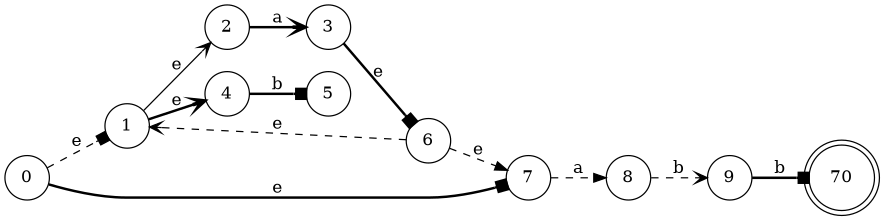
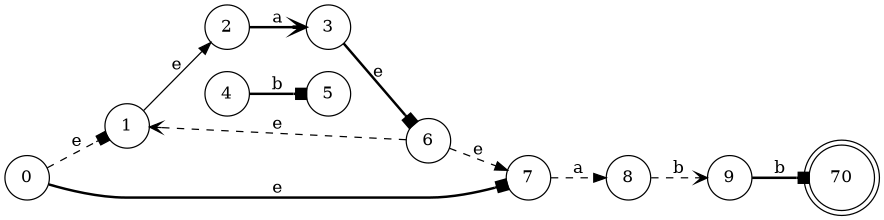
  strict digraph {
    rankdir=LR
    node [shape=circle]
    edge [arrowhead=box style=bold]
    0
    1
    7
    2
    4
    8
    3
    5
    6
    9
    n11 [label=70 shape=doublecircle]
    0 -> 1 [label=e style=dashed]
    0 -> 7 [label=e]
-   1 -> 2 [arrowhead=vee label=e style=solid]
-   1 -> 4 [arrowhead=vee label=e]
+   1 -> 2 [arrowhead=normal label=e style=solid]
    7 -> 8 [arrowhead=normal label=a style=dashed]
    2 -> 3 [arrowhead=vee label=a]
    4 -> 5 [label=b]
    8 -> 9 [arrowhead=vee label=b style=dashed]
    3 -> 6 [label=e]
    6 -> 1 [arrowhead=vee label=e style=dashed]
    6 -> 7 [arrowhead=normal label=e style=dashed]
    9 -> n11 [label=b]
  }
